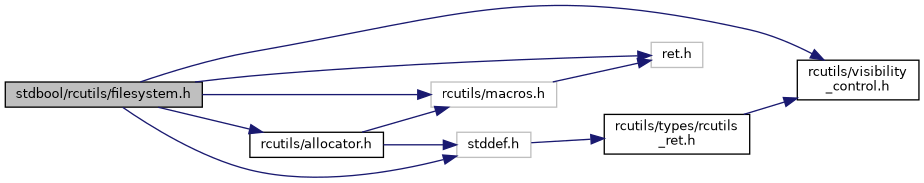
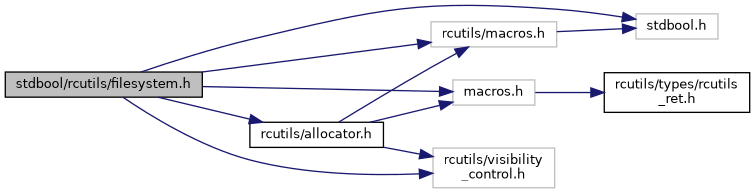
  digraph {
    rankdir=LR
    node [color=black fillcolor=white fontname=Helvetica fontsize=10 shape=record style=filled]
    edge [color=midnightblue fontname=Helvetica fontsize=10 labelfontname=Helvetica labelfontsize=10 style=solid]
    n1 [fillcolor=grey75 fontcolor=black height=0.2 label="stdbool/rcutils/filesystem.h" width=0.4]
-   n2 [color=grey75 height=0.2 label="ret.h" width=0.4]
-   n3 [color=grey75 height=0.2 label="stddef.h" width=0.4]
+   n2 [color=grey75 height=0.2 label="stdbool.h" width=0.4]
+   n3 [color=grey75 height=0.2 label="macros.h" width=0.4]
    n4 [height=0.2 label="rcutils/allocator.h" width=0.4]
    n5 [color=grey75 height=0.2 label="rcutils/macros.h" width=0.4]
-   n6 [height=0.2 label="rcutils/visibility\l_control.h" width=0.4]
+   n6 [color=grey75 height=0.2 label="rcutils/visibility\l_control.h" width=0.4]
    n7 [height=0.2 label="rcutils/types/rcutils\l_ret.h" width=0.4]
    n1 -> n2
    n1 -> n3
    n1 -> n4
    n1 -> n5
    n1 -> n6
    n3 -> n7
    n4 -> n3
    n4 -> n5
-   n7 -> n6
+   n4 -> n6
    n5 -> n2
  }
